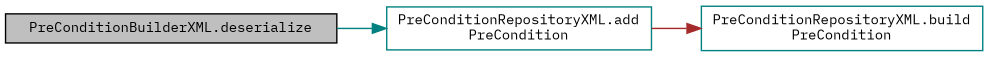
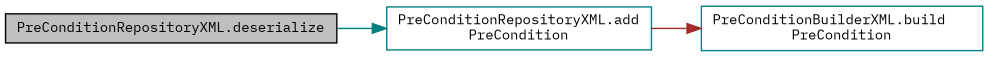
  digraph {
    fontname="IBM Plex Mono"
    rankdir=LR
    node [color=teal fillcolor=white fontname="IBM Plex Mono" fontsize=10 shape=record style=filled]
    edge [fontname="IBM Plex Mono" fontsize=10 labelfontname=Helvetica labelfontsize=10 style=solid]
-   n1 [color=black fillcolor=grey75 fontcolor=black height=0.2 label="PreConditionBuilderXML.deserialize" width=0.4]
+   n1 [color=black fillcolor=grey75 fontcolor=black height=0.2 label="PreConditionRepositoryXML.deserialize" width=0.4]
    n2 [height=0.2 label="PreConditionRepositoryXML.add\lPreCondition" width=0.4]
-   n3 [height=0.2 label="PreConditionRepositoryXML.build\lPreCondition" width=0.4]
+   n3 [height=0.2 label="PreConditionBuilderXML.build\lPreCondition" width=0.4]
    n1 -> n2 [color=teal]
    n2 -> n3 [color=brown]
  }
